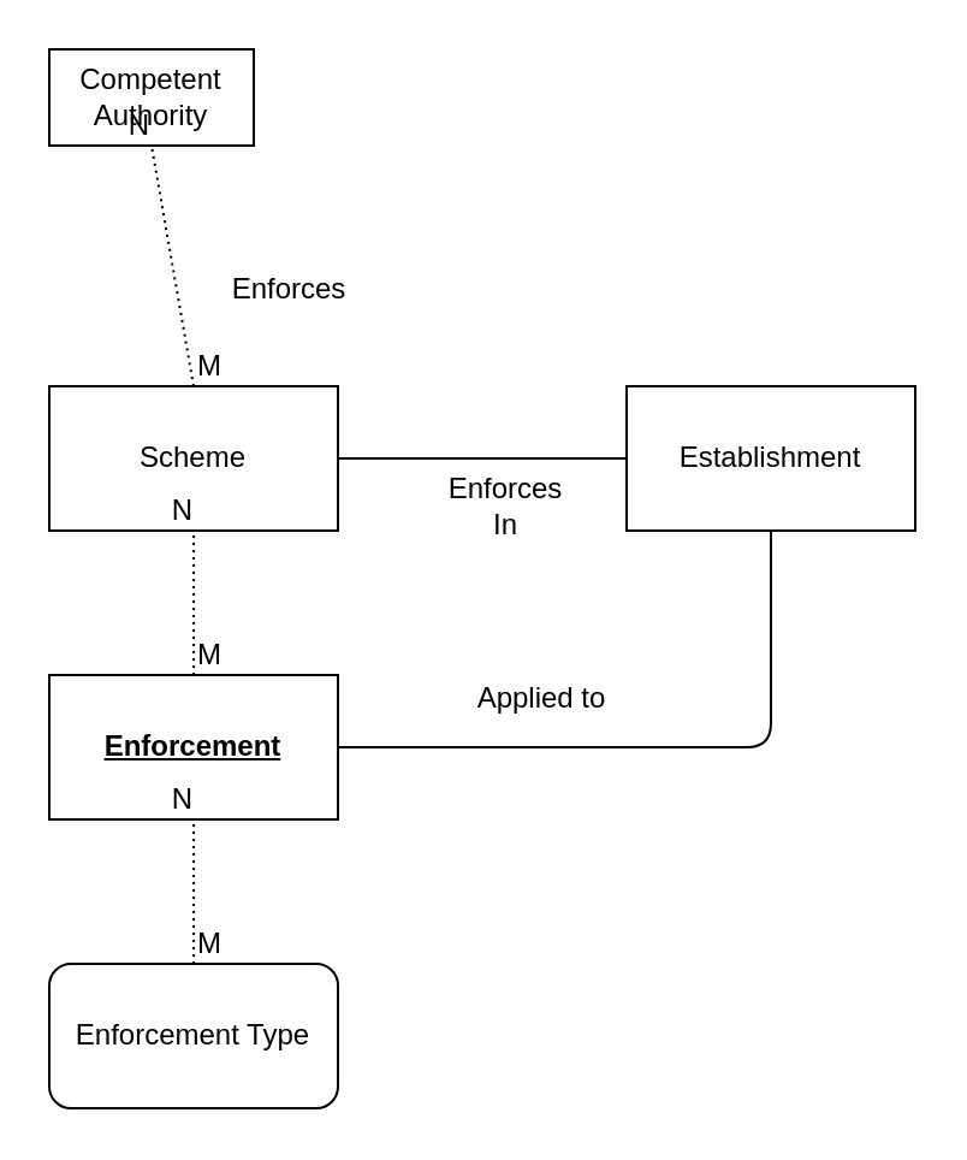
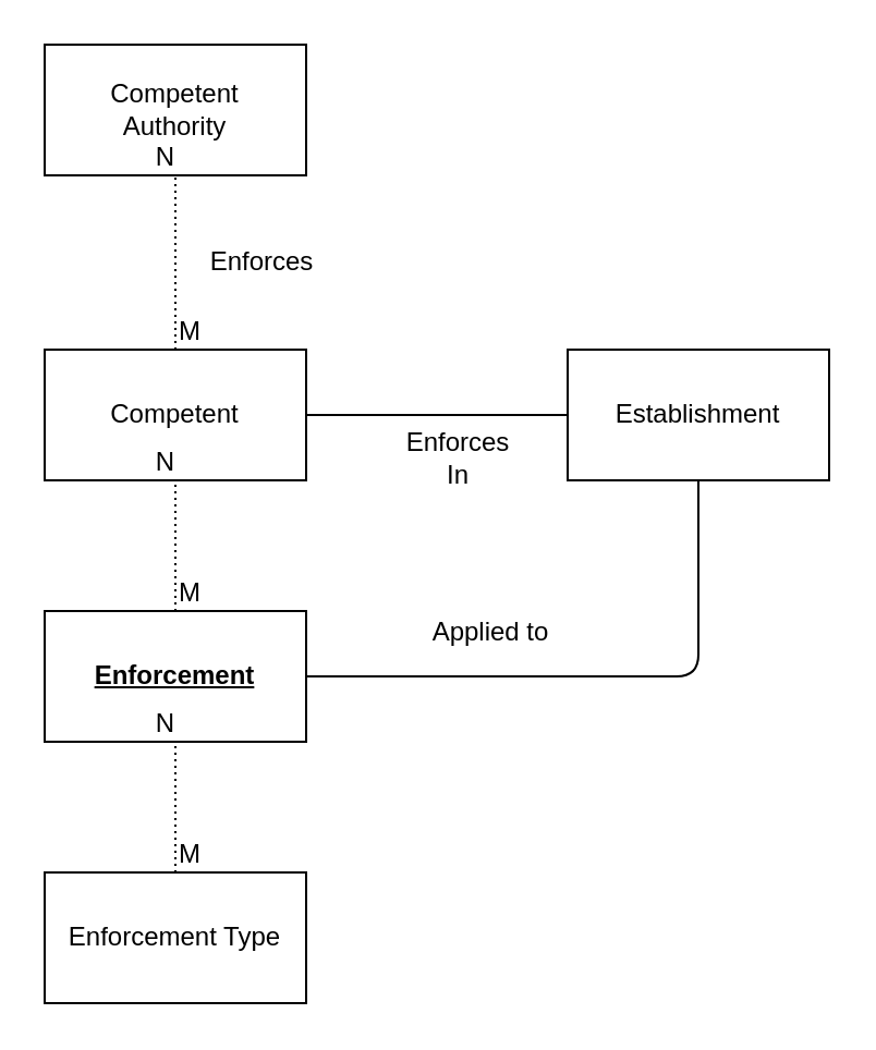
  <mxCell id="0" />
  <mxCell id="1" parent="0" />
- <mxCell id="2" value="Scheme" style="rounded=0;whiteSpace=wrap;html=1;" parent="1" vertex="1"><mxGeometry x="20" y="160" width="120" height="60" as="geometry" /></mxCell>
+ <mxCell id="2" value="Competent" style="rounded=0;whiteSpace=wrap;html=1;" parent="1" vertex="1"><mxGeometry x="20" y="160" width="120" height="60" as="geometry" /></mxCell>
  <mxCell id="3" value="&lt;b&gt;&lt;u&gt;Enforcement&lt;/u&gt;&lt;/b&gt;" style="rounded=0;whiteSpace=wrap;html=1;" parent="1" vertex="1"><mxGeometry x="20" y="280" width="120" height="60" as="geometry" /></mxCell>
  <mxCell id="4" value="Establishment" style="rounded=0;whiteSpace=wrap;html=1;" parent="1" vertex="1"><mxGeometry x="260" y="160" width="120" height="60" as="geometry" /></mxCell>
- <mxCell id="5" value="Competent&lt;br&gt;Authority" style="rounded=0;whiteSpace=wrap;html=1;" parent="1" vertex="1"><mxGeometry x="20" y="20" width="85" height="40" as="geometry" /></mxCell>
+ <mxCell id="5" value="Competent&lt;br&gt;Authority" style="rounded=0;whiteSpace=wrap;html=1;" parent="1" vertex="1"><mxGeometry x="20" y="20" width="120" height="60" as="geometry" /></mxCell>
  <mxCell id="6" style="edgeStyle=none;rounded=0;orthogonalLoop=1;jettySize=auto;html=1;entryX=1;entryY=0.5;entryDx=0;entryDy=0;" parent="1" edge="1"><mxGeometry relative="1" as="geometry"><mxPoint x="140" y="320" as="sourcePoint" /><mxPoint x="140" y="320" as="targetPoint" /></mxGeometry></mxCell>
  <mxCell id="7" value="" style="endArrow=none;html=1;entryX=0;entryY=0.5;entryDx=0;entryDy=0;exitX=1;exitY=0.5;exitDx=0;exitDy=0;" parent="1" edge="1"><mxGeometry width="50" height="50" relative="1" as="geometry"><mxPoint x="140" y="190" as="sourcePoint" /><mxPoint x="260" y="190" as="targetPoint" /></mxGeometry></mxCell>
  <mxCell id="8" value="Enforces In" style="text;html=1;strokeColor=none;fillColor=none;align=center;verticalAlign=middle;whiteSpace=wrap;rounded=0;" parent="1" vertex="1"><mxGeometry x="180" y="200" width="60" height="20" as="geometry" /></mxCell>
  <mxCell id="9" value="Enforces" style="text;html=1;strokeColor=none;fillColor=none;align=center;verticalAlign=middle;whiteSpace=wrap;rounded=0;" parent="1" vertex="1"><mxGeometry x="90" y="110" width="60" height="20" as="geometry" /></mxCell>
  <mxCell id="10" value="" style="endArrow=none;html=1;entryX=0.5;entryY=1;entryDx=0;entryDy=0;exitX=1;exitY=0.5;exitDx=0;exitDy=0;" parent="1" source="3" target="4" edge="1"><mxGeometry width="50" height="50" relative="1" as="geometry"><mxPoint x="80" y="250" as="sourcePoint" /><mxPoint x="130" y="200" as="targetPoint" /><Array as="points"><mxPoint x="320" y="310" /></Array></mxGeometry></mxCell>
- <mxCell id="11" value="Enforcement Type" style="whiteSpace=wrap;html=1;rounded=1;" parent="1" vertex="1"><mxGeometry x="20" y="400" width="120" height="60" as="geometry" /></mxCell>
+ <mxCell id="11" value="Enforcement Type" style="rounded=0;whiteSpace=wrap;html=1;" parent="1" vertex="1"><mxGeometry x="20" y="400" width="120" height="60" as="geometry" /></mxCell>
  <mxCell id="12" value="Applied to" style="text;html=1;strokeColor=none;fillColor=none;align=center;verticalAlign=middle;whiteSpace=wrap;rounded=0;" parent="1" vertex="1"><mxGeometry x="175" y="280" width="100" height="20" as="geometry" /></mxCell>
  <mxCell id="13" value="" style="endArrow=none;html=1;rounded=0;dashed=1;dashPattern=1 2;entryX=0.5;entryY=1;entryDx=0;entryDy=0;exitX=0.5;exitY=0;exitDx=0;exitDy=0;" parent="1" source="2" target="5" edge="1"><mxGeometry relative="1" as="geometry"><mxPoint x="30" y="220" as="sourcePoint" /><mxPoint x="190" y="220" as="targetPoint" /></mxGeometry></mxCell>
  <mxCell id="14" value="M" style="resizable=0;html=1;align=left;verticalAlign=bottom;" parent="13" connectable="0" vertex="1"><mxGeometry x="-1" relative="1" as="geometry" /></mxCell>
  <mxCell id="15" value="N" style="resizable=0;html=1;align=right;verticalAlign=bottom;" parent="13" connectable="0" vertex="1"><mxGeometry x="1" relative="1" as="geometry" /></mxCell>
  <mxCell id="16" value="" style="endArrow=none;html=1;rounded=0;dashed=1;dashPattern=1 2;entryX=0.5;entryY=1;entryDx=0;entryDy=0;" parent="1" source="3" target="2" edge="1"><mxGeometry relative="1" as="geometry"><mxPoint x="30" y="320" as="sourcePoint" /><mxPoint x="190" y="320" as="targetPoint" /></mxGeometry></mxCell>
  <mxCell id="17" value="M" style="resizable=0;html=1;align=left;verticalAlign=bottom;" parent="16" connectable="0" vertex="1"><mxGeometry x="-1" relative="1" as="geometry" /></mxCell>
  <mxCell id="18" value="N" style="resizable=0;html=1;align=right;verticalAlign=bottom;" parent="16" connectable="0" vertex="1"><mxGeometry x="1" relative="1" as="geometry" /></mxCell>
  <mxCell id="19" value="" style="endArrow=none;html=1;rounded=0;dashed=1;dashPattern=1 2;entryX=0.5;entryY=1;entryDx=0;entryDy=0;exitX=0.5;exitY=0;exitDx=0;exitDy=0;" parent="1" source="11" target="3" edge="1"><mxGeometry relative="1" as="geometry"><mxPoint x="30" y="320" as="sourcePoint" /><mxPoint x="190" y="320" as="targetPoint" /></mxGeometry></mxCell>
  <mxCell id="20" value="M" style="resizable=0;html=1;align=left;verticalAlign=bottom;" parent="19" connectable="0" vertex="1"><mxGeometry x="-1" relative="1" as="geometry" /></mxCell>
  <mxCell id="21" value="N" style="resizable=0;html=1;align=right;verticalAlign=bottom;" parent="19" connectable="0" vertex="1"><mxGeometry x="1" relative="1" as="geometry" /></mxCell>
